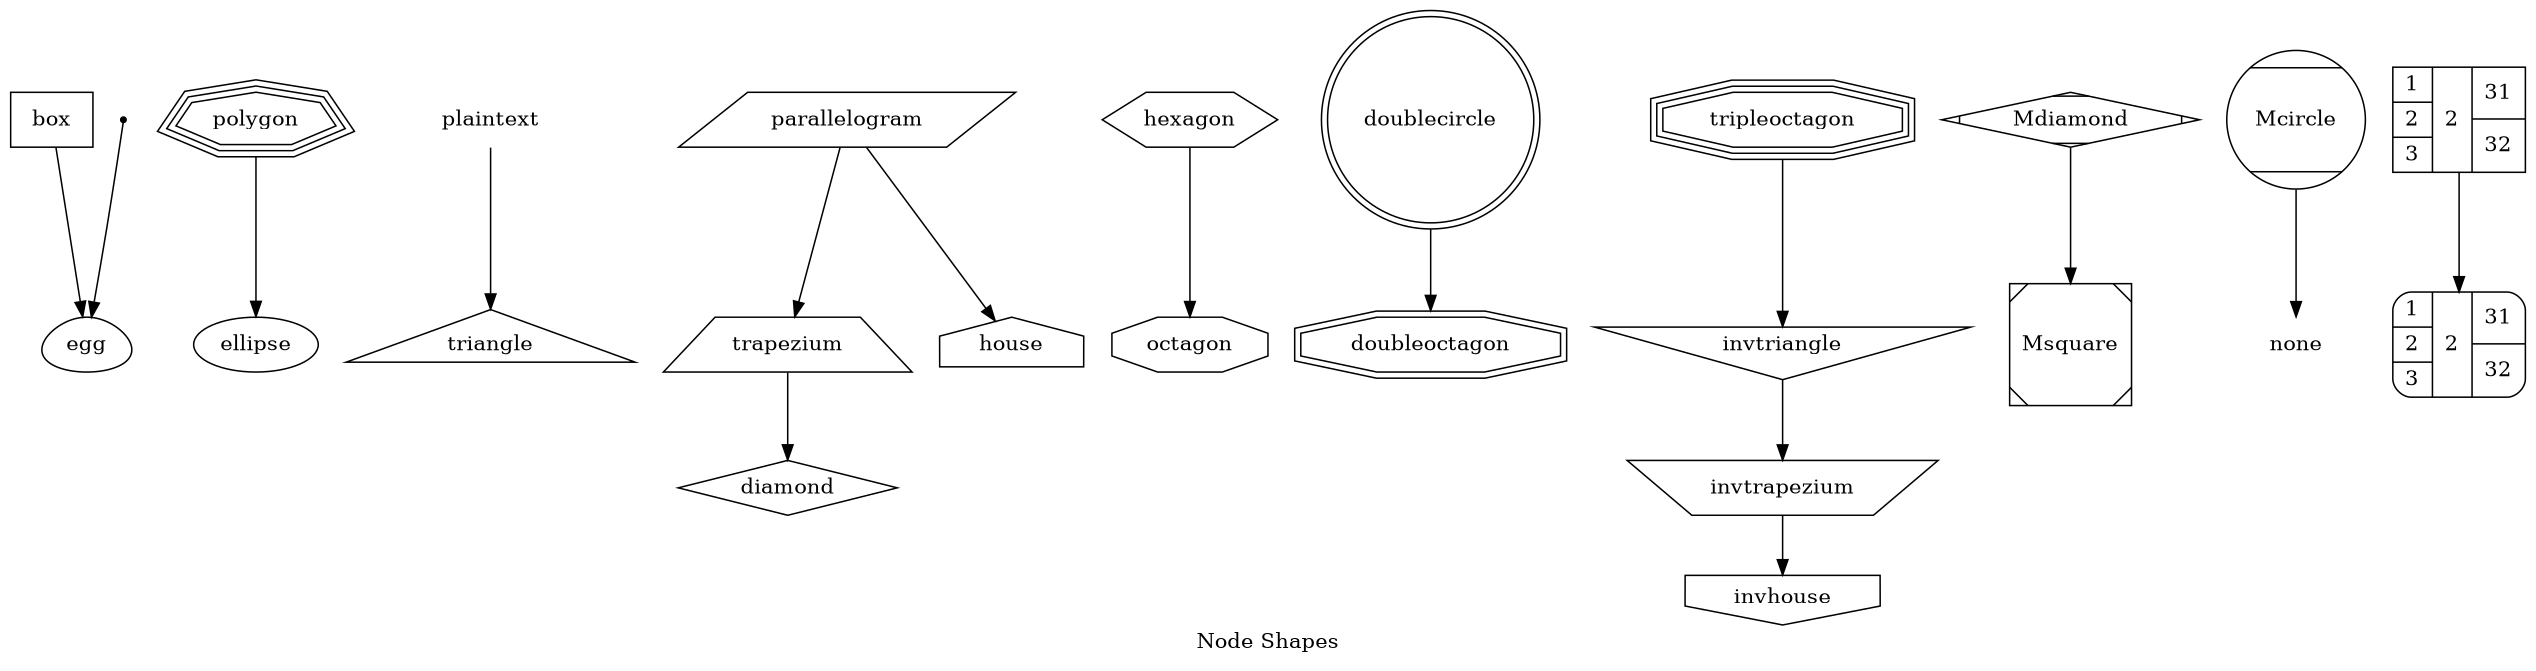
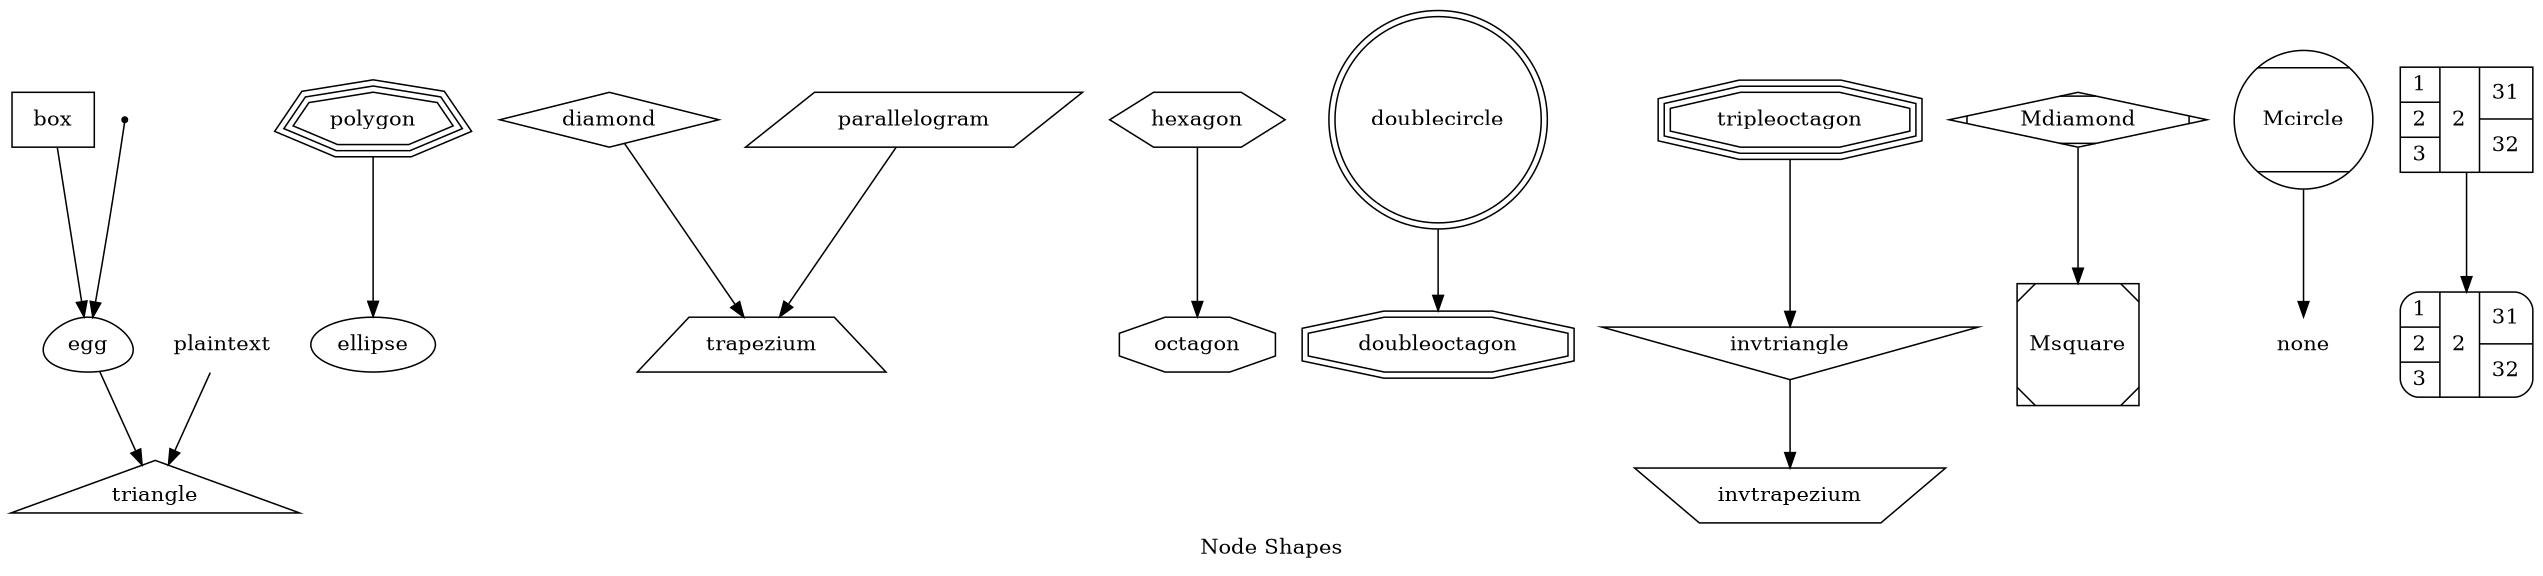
  digraph {
    label="Node Shapes"
    box [shape=box]
    egg [shape=egg]
    polygon [peripheries=3 shape=polygon sides=7]
    ellipse [shape=ellipse]
    point [shape=point]
    triangle [shape=triangle]
    plaintext [shape=plaintext]
    diamond [shape=diamond]
    trapezium [shape=trapezium]
    parallelogram [shape=parallelogram]
-   house [shape=house]
    hexagon [shape=hexagon]
    octagon [shape=octagon]
    doublecircle [shape=doublecircle]
    doubleoctagon [shape=doubleoctagon]
    tripleoctagon [shape=tripleoctagon]
    invtriangle [shape=invtriangle]
    invtrapezium [shape=invtrapezium]
-   invhouse [shape=invhouse]
    Mdiamond [shape=Mdiamond]
    Msquare [shape=Msquare]
    Mcircle [shape=Mcircle]
    none [shape=none]
    n24 [label="{1|2|3}|2|{31|32}" shape=record]
    n25 [label="{1|2|3}|2|{31|32}" shape=Mrecord]
    box -> egg
+   egg -> triangle
    polygon -> ellipse
    point -> egg
    plaintext -> triangle
-   trapezium -> diamond
+   diamond -> trapezium
    parallelogram -> trapezium
-   parallelogram -> house
    hexagon -> octagon
    doublecircle -> doubleoctagon
    tripleoctagon -> invtriangle
    invtriangle -> invtrapezium
-   invtrapezium -> invhouse
    Mdiamond -> Msquare
    Mcircle -> none
    n24 -> n25
  }
